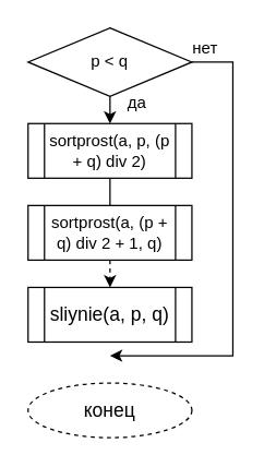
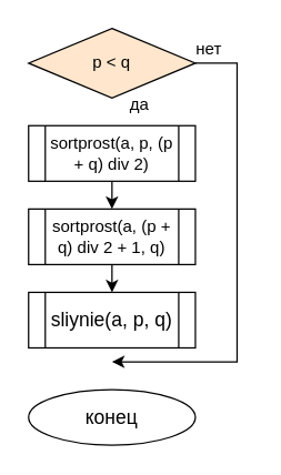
  <mxCell id="0" />
  <mxCell id="1" parent="0" />
- <mxCell id="2" style="edgeStyle=orthogonalEdgeStyle;rounded=0;orthogonalLoop=1;jettySize=auto;html=1;exitX=0.5;exitY=1;exitDx=0;exitDy=0;entryX=0.5;entryY=0;entryDx=0;entryDy=0;" edge="1" parent="1" source="4" target="9"><mxGeometry relative="1" as="geometry" /></mxCell>
  <mxCell id="3" style="edgeStyle=orthogonalEdgeStyle;rounded=0;orthogonalLoop=1;jettySize=auto;html=1;exitX=1;exitY=0.5;exitDx=0;exitDy=0;" edge="1" parent="1" source="4"><mxGeometry relative="1" as="geometry"><mxPoint x="80" y="260" as="targetPoint" /><Array as="points"><mxPoint x="170" y="45" /><mxPoint x="170" y="260" /></Array></mxGeometry></mxCell>
- <mxCell id="4" value="p &amp;lt; q" style="rhombus;whiteSpace=wrap;html=1;" vertex="1" parent="1"><mxGeometry x="20" y="20" width="120" height="50" as="geometry" /></mxCell>
+ <mxCell id="4" value="p &amp;lt; q" style="rhombus;whiteSpace=wrap;html=1;fillColor=#ffe6cc;" vertex="1" parent="1"><mxGeometry x="20" y="20" width="120" height="50" as="geometry" /></mxCell>
  <mxCell id="5" value="&lt;font style=&quot;font-size: 14px;&quot;&gt;sliynie(a, p, q)&lt;/font&gt;" style="shape=process;whiteSpace=wrap;html=1;backgroundOutline=1;" vertex="1" parent="1"><mxGeometry x="20" y="210" width="120" height="40" as="geometry" /></mxCell>
- <mxCell id="6" style="edgeStyle=orthogonalEdgeStyle;rounded=0;orthogonalLoop=1;jettySize=auto;html=1;exitX=0.5;exitY=1;exitDx=0;exitDy=0;entryX=0.5;entryY=0;entryDx=0;entryDy=0;dashed=1;" edge="1" parent="1" source="7" target="5"><mxGeometry relative="1" as="geometry" /></mxCell>
+ <mxCell id="6" style="edgeStyle=orthogonalEdgeStyle;rounded=0;orthogonalLoop=1;jettySize=auto;html=1;exitX=0.5;exitY=1;exitDx=0;exitDy=0;entryX=0.5;entryY=0;entryDx=0;entryDy=0;" edge="1" parent="1" source="7" target="5"><mxGeometry relative="1" as="geometry" /></mxCell>
  <mxCell id="7" value="sortprost(a, (p + q) div 2 + 1, q)" style="shape=process;whiteSpace=wrap;html=1;backgroundOutline=1;" vertex="1" parent="1"><mxGeometry x="20" y="150" width="120" height="40" as="geometry" /></mxCell>
- <mxCell id="8" style="edgeStyle=orthogonalEdgeStyle;rounded=0;orthogonalLoop=1;jettySize=auto;html=1;exitX=0.5;exitY=1;exitDx=0;exitDy=0;entryX=0.5;entryY=0;entryDx=0;entryDy=0;endArrow=none;" edge="1" parent="1" source="9" target="7"><mxGeometry relative="1" as="geometry" /></mxCell>
+ <mxCell id="8" style="edgeStyle=orthogonalEdgeStyle;rounded=0;orthogonalLoop=1;jettySize=auto;html=1;exitX=0.5;exitY=1;exitDx=0;exitDy=0;entryX=0.5;entryY=0;entryDx=0;entryDy=0;" edge="1" parent="1" source="9" target="7"><mxGeometry relative="1" as="geometry" /></mxCell>
  <mxCell id="9" value="sortprost(a, p, (p + q) div 2)" style="shape=process;whiteSpace=wrap;html=1;backgroundOutline=1;" vertex="1" parent="1"><mxGeometry x="20" y="90" width="120" height="40" as="geometry" /></mxCell>
- <mxCell id="10" value="&lt;font style=&quot;font-size: 14px;&quot;&gt;конец&lt;/font&gt;" style="ellipse;whiteSpace=wrap;html=1;dashed=1;" vertex="1" parent="1"><mxGeometry x="20" y="280" width="120" height="40" as="geometry" /></mxCell>
+ <mxCell id="10" value="&lt;font style=&quot;font-size: 14px;&quot;&gt;конец&lt;/font&gt;" style="ellipse;whiteSpace=wrap;html=1;" vertex="1" parent="1"><mxGeometry x="20" y="280" width="120" height="40" as="geometry" /></mxCell>
  <mxCell id="11" value="да" style="text;html=1;strokeColor=none;fillColor=none;align=center;verticalAlign=middle;whiteSpace=wrap;rounded=0;" vertex="1" parent="1"><mxGeometry x="70" y="60" width="60" height="30" as="geometry" /></mxCell>
  <mxCell id="12" value="нет" style="text;html=1;strokeColor=none;fillColor=none;align=center;verticalAlign=middle;whiteSpace=wrap;rounded=0;" vertex="1" parent="1"><mxGeometry x="120" y="20" width="60" height="30" as="geometry" /></mxCell>
